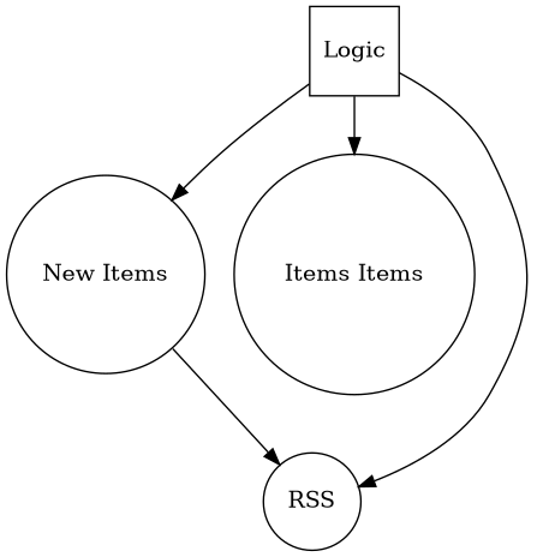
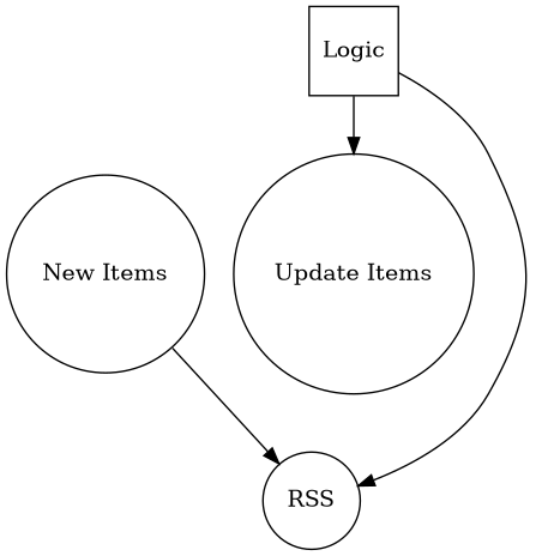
  digraph {
    rankdir=TB
    node [shape=circle]
    n1 [label=Logic shape=square]
    n2 [label="New Items"]
-   n3 [label="Items Items"]
+   n3 [label="Update Items"]
    n4 [label=RSS]
-   n1 -> n2
    n1 -> n3
    n1 -> n4
    n2 -> n4
  }
